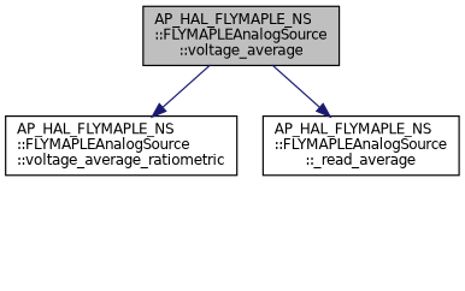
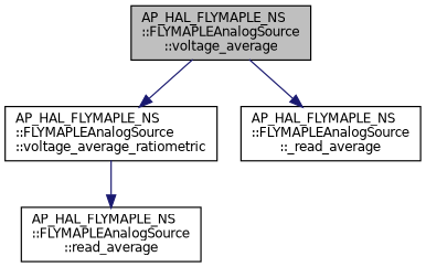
  digraph {
    rankdir=TB
    node [color=black fillcolor=white fontname=Helvetica fontsize=10 shape=record style=filled]
    edge [color=midnightblue fontname=Helvetica fontsize=10 labelfontname=Helvetica labelfontsize=10 style=solid]
    n1 [fillcolor=grey75 fontcolor=black height=0.2 label="AP_HAL_FLYMAPLE_NS\l::FLYMAPLEAnalogSource\l::voltage_average" width=0.4]
    n2 [height=0.2 label="AP_HAL_FLYMAPLE_NS\l::FLYMAPLEAnalogSource\l::voltage_average_ratiometric" width=0.4]
    n3 [height=0.2 label="AP_HAL_FLYMAPLE_NS\l::FLYMAPLEAnalogSource\l::_read_average" width=0.4]
+   n4 [height=0.2 label="AP_HAL_FLYMAPLE_NS\l::FLYMAPLEAnalogSource\l::read_average" width=0.4]
    n1 -> n2
    n1 -> n3
+   n2 -> n4
  }
